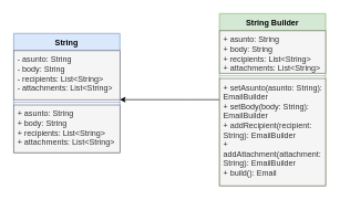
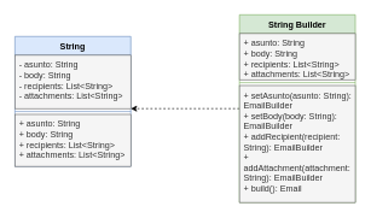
  <mxCell id="0" />
  <mxCell id="1" parent="0" />
  <mxCell id="2" value="String" style="swimlane;fontStyle=1;align=center;verticalAlign=top;childLayout=stackLayout;horizontal=1;startSize=26;horizontalStack=0;resizeParent=1;resizeParentMax=0;resizeLast=0;collapsible=1;marginBottom=0;whiteSpace=wrap;html=1;fillColor=#dae8fc;strokeColor=#6c8ebf;" vertex="1" parent="1"><mxGeometry x="20" y="50" width="160" height="180" as="geometry" /></mxCell>
  <mxCell id="3" value="&lt;div&gt;- asunto: String&lt;/div&gt;&lt;div&gt;- body: String&lt;/div&gt;&lt;div&gt;- recipients: List&amp;lt;String&amp;gt;&lt;/div&gt;&lt;div&gt;- attachments: List&amp;lt;String&amp;gt;&lt;/div&gt;&lt;div&gt;&lt;br&gt;&lt;/div&gt;" style="text;strokeColor=#666666;fillColor=#f5f5f5;align=left;verticalAlign=top;spacingLeft=4;spacingRight=4;overflow=hidden;rotatable=0;points=[[0,0.5],[1,0.5]];portConstraint=eastwest;whiteSpace=wrap;html=1;fontColor=#333333;" vertex="1" parent="2"><mxGeometry y="26" width="160" height="74" as="geometry" /></mxCell>
  <mxCell id="4" value="" style="line;strokeWidth=1;fillColor=none;align=left;verticalAlign=middle;spacingTop=-1;spacingLeft=3;spacingRight=3;rotatable=0;labelPosition=right;points=[];portConstraint=eastwest;strokeColor=inherit;" vertex="1" parent="2"><mxGeometry y="100" width="160" height="8" as="geometry" /></mxCell>
  <mxCell id="5" value="&lt;div&gt;+ asunto: String&lt;/div&gt;&lt;div&gt;+ body: String&lt;/div&gt;&lt;div&gt;+ recipients: List&amp;lt;String&amp;gt;&lt;/div&gt;&lt;div&gt;+ attachments: List&amp;lt;String&amp;gt;&lt;/div&gt;&lt;div&gt;&lt;br&gt;&lt;/div&gt;" style="text;strokeColor=#666666;fillColor=#f5f5f5;align=left;verticalAlign=top;spacingLeft=4;spacingRight=4;overflow=hidden;rotatable=0;points=[[0,0.5],[1,0.5]];portConstraint=eastwest;whiteSpace=wrap;html=1;fontColor=#333333;" vertex="1" parent="2"><mxGeometry y="108" width="160" height="72" as="geometry" /></mxCell>
- <mxCell id="6" style="edgeStyle=orthogonalEdgeStyle;rounded=0;orthogonalLoop=1;jettySize=auto;html=1;" edge="1" parent="1" source="7" target="2"><mxGeometry relative="1" as="geometry"><Array as="points"><mxPoint x="280" y="150" /><mxPoint x="280" y="150" /></Array></mxGeometry></mxCell>
+ <mxCell id="6" style="edgeStyle=orthogonalEdgeStyle;rounded=0;orthogonalLoop=1;jettySize=auto;html=1;dashed=1;" edge="1" parent="1" source="7" target="2"><mxGeometry relative="1" as="geometry"><Array as="points"><mxPoint x="280" y="150" /><mxPoint x="280" y="150" /></Array></mxGeometry></mxCell>
  <mxCell id="7" value="String Builder" style="swimlane;fontStyle=1;align=center;verticalAlign=top;childLayout=stackLayout;horizontal=1;startSize=26;horizontalStack=0;resizeParent=1;resizeParentMax=0;resizeLast=0;collapsible=1;marginBottom=0;whiteSpace=wrap;html=1;fillColor=#d5e8d4;strokeColor=#82b366;" vertex="1" parent="1"><mxGeometry x="330" y="20" width="160" height="260" as="geometry" /></mxCell>
  <mxCell id="8" value="&lt;div&gt;+ asunto: String&lt;/div&gt;&lt;div&gt;+ body: String&lt;/div&gt;&lt;div&gt;+ recipients: List&amp;lt;String&amp;gt;&lt;/div&gt;&lt;div&gt;+ attachments: List&amp;lt;String&amp;gt;&lt;/div&gt;&lt;div&gt;&lt;br&gt;&lt;/div&gt;" style="text;strokeColor=#666666;fillColor=#f5f5f5;align=left;verticalAlign=top;spacingLeft=4;spacingRight=4;overflow=hidden;rotatable=0;points=[[0,0.5],[1,0.5]];portConstraint=eastwest;whiteSpace=wrap;html=1;fontColor=#333333;" vertex="1" parent="7"><mxGeometry y="26" width="160" height="64" as="geometry" /></mxCell>
  <mxCell id="9" value="" style="line;strokeWidth=1;fillColor=none;align=left;verticalAlign=middle;spacingTop=-1;spacingLeft=3;spacingRight=3;rotatable=0;labelPosition=right;points=[];portConstraint=eastwest;strokeColor=inherit;" vertex="1" parent="7"><mxGeometry y="90" width="160" height="8" as="geometry" /></mxCell>
  <mxCell id="10" value="&lt;div&gt;+ setAsunto(asunto: String): EmailBuilder&lt;/div&gt;&lt;div&gt;+ setBody(body: String): EmailBuilder&lt;/div&gt;&lt;div&gt;+ addRecipient(recipient: String): EmailBuilder&lt;/div&gt;&lt;div&gt;+ addAttachment(attachment: String): EmailBuilder&lt;/div&gt;&lt;div&gt;+ build(): Email&lt;/div&gt;&lt;div&gt;&lt;br&gt;&lt;/div&gt;" style="text;strokeColor=#666666;fillColor=#f5f5f5;align=left;verticalAlign=top;spacingLeft=4;spacingRight=4;overflow=hidden;rotatable=0;points=[[0,0.5],[1,0.5]];portConstraint=eastwest;whiteSpace=wrap;html=1;fontColor=#333333;" vertex="1" parent="7"><mxGeometry y="98" width="160" height="162" as="geometry" /></mxCell>
